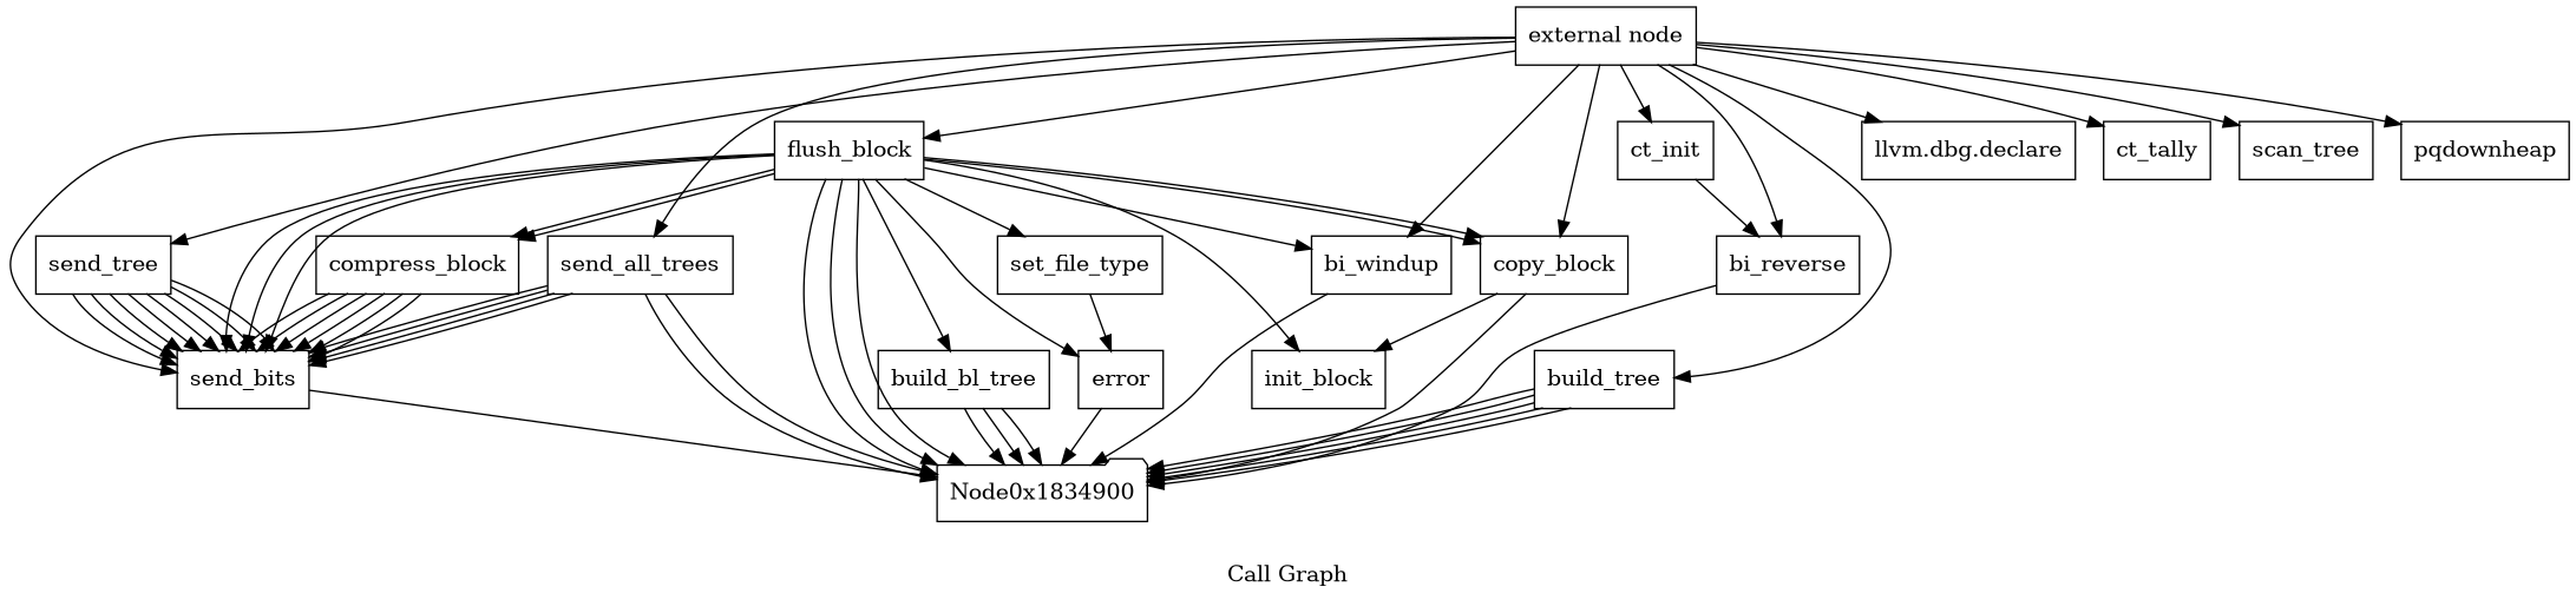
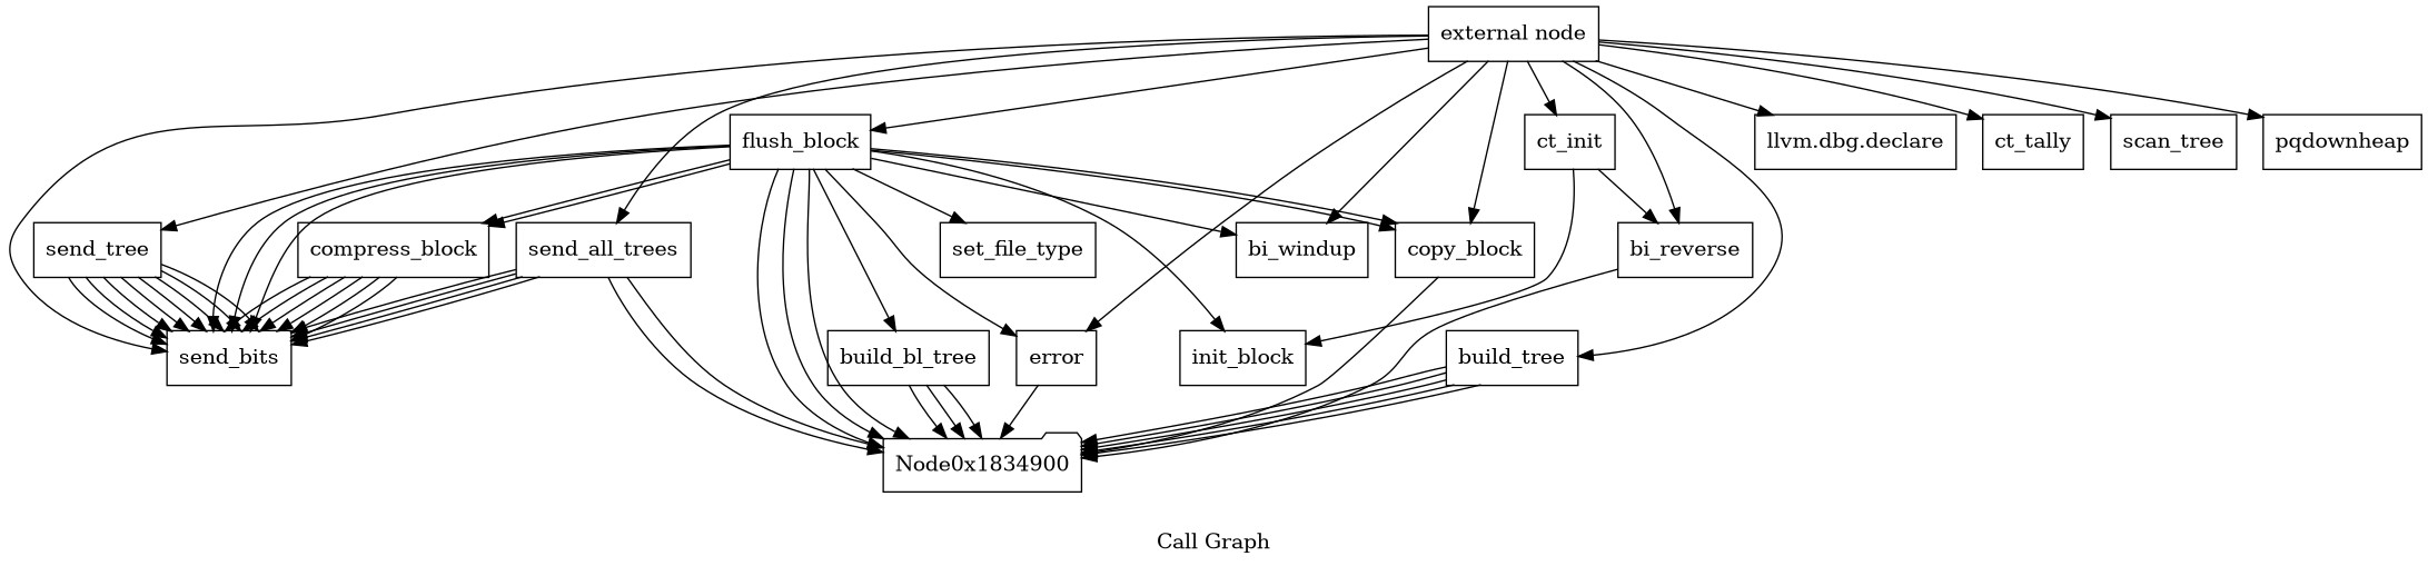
  digraph {
    label="Call Graph"
    node [shape=record]
    n1 [label="{external node}"]
    n2 [label="{ct_init}"]
    n3 [label="{llvm.dbg.declare}"]
    n4 [label="{bi_reverse}"]
    n5 [label="{flush_block}"]
    n6 [label="{build_tree}"]
    n7 [label="{error}"]
    n8 [label="{copy_block}"]
    n9 [label="{send_bits}"]
    n10 [label="{send_all_trees}"]
    n11 [label="{bi_windup}"]
    n12 [label="{ct_tally}"]
    n13 [label="{send_tree}"]
    n14 [label="{scan_tree}"]
    n15 [label="{pqdownheap}"]
    n16 [label="{init_block}"]
    Node0x1834900 [shape=folder]
    n18 [label="{compress_block}"]
    n19 [label="{build_bl_tree}"]
    n20 [label="{set_file_type}"]
    n1 -> n2
    n1 -> n3
    n1 -> n4
    n1 -> n5
    n1 -> n6
-   n20 -> n7
+   n1 -> n7
    n1 -> n8
    n1 -> n9
    n1 -> n10
    n1 -> n11
    n1 -> n12
    n1 -> n13
    n1 -> n14
    n1 -> n15
    n2 -> n4
-   n8 -> n16
+   n2 -> n16
    n4 -> Node0x1834900
    n5 -> n7
    n5 -> n8
    n5 -> n8
    n5 -> n9
    n5 -> n9
    n5 -> n9
    n5 -> n11
    n5 -> n16
    n5 -> Node0x1834900
    n5 -> Node0x1834900
    n5 -> Node0x1834900
    n5 -> n18
    n5 -> n18
    n5 -> n19
    n5 -> n20
    n6 -> Node0x1834900
    n6 -> Node0x1834900
    n6 -> Node0x1834900
    n6 -> Node0x1834900
    n6 -> Node0x1834900
    n7 -> Node0x1834900
    n8 -> Node0x1834900
-   n9 -> Node0x1834900
    n10 -> n9
    n10 -> n9
    n10 -> n9
    n10 -> n9
    n10 -> Node0x1834900
    n10 -> Node0x1834900
-   n11 -> Node0x1834900
    n13 -> n9
    n13 -> n9
    n13 -> n9
    n13 -> n9
    n13 -> n9
    n13 -> n9
    n13 -> n9
    n13 -> n9
    n18 -> n9
    n18 -> n9
    n18 -> n9
    n18 -> n9
    n18 -> n9
    n18 -> n9
    n19 -> Node0x1834900
    n19 -> Node0x1834900
    n19 -> Node0x1834900
  }
